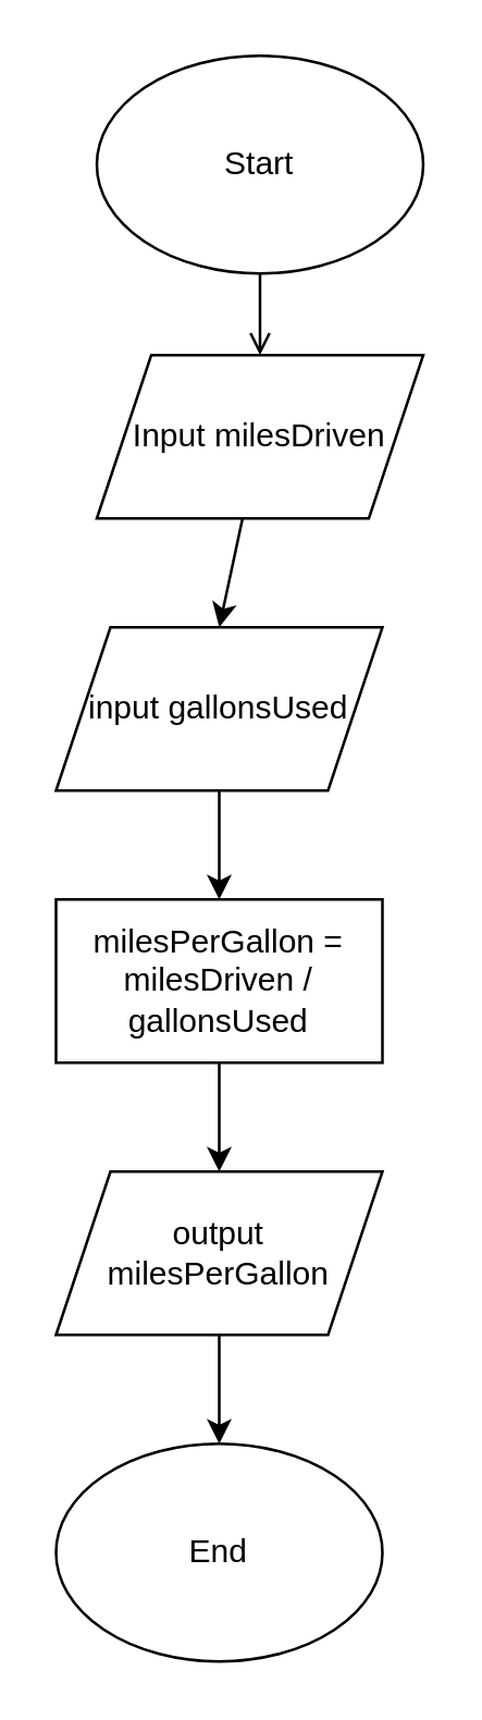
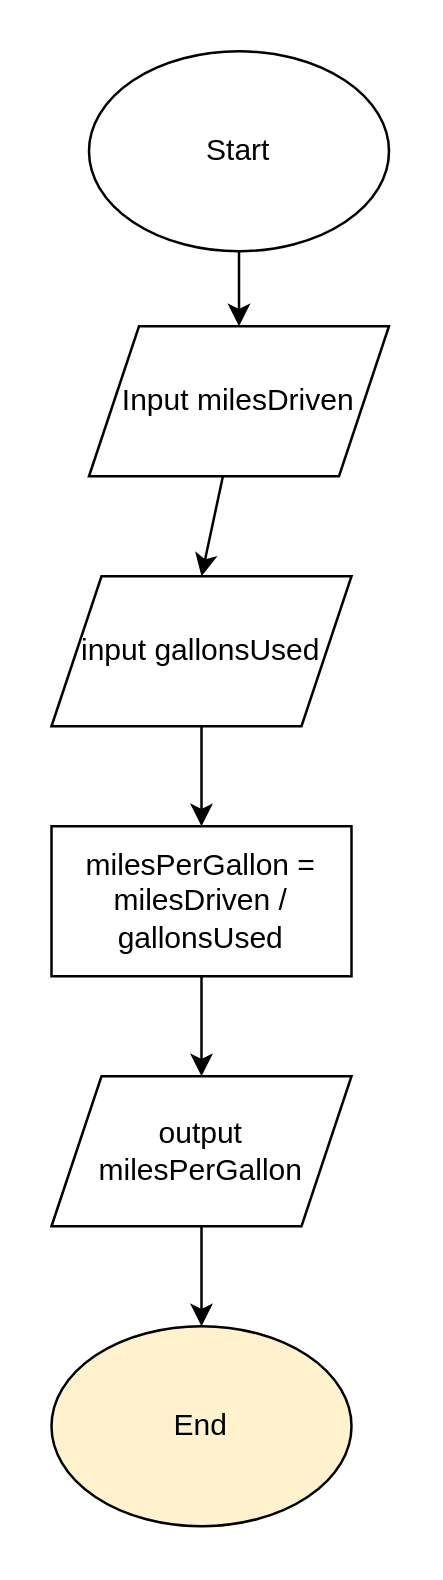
  <mxCell id="0" />
  <mxCell id="1" parent="0" />
  <mxCell id="2" value="Start" style="ellipse;whiteSpace=wrap;html=1;" vertex="1" parent="1"><mxGeometry x="35" y="20" width="120" height="80" as="geometry" /></mxCell>
  <mxCell id="3" value="Input milesDriven" style="shape=parallelogram;perimeter=parallelogramPerimeter;whiteSpace=wrap;html=1;fixedSize=1;" vertex="1" parent="1"><mxGeometry x="35" y="130" width="120" height="60" as="geometry" /></mxCell>
  <mxCell id="4" value="input gallonsUsed" style="shape=parallelogram;perimeter=parallelogramPerimeter;whiteSpace=wrap;html=1;fixedSize=1;" vertex="1" parent="1"><mxGeometry x="20" y="230" width="120" height="60" as="geometry" /></mxCell>
  <mxCell id="5" value="milesPerGallon = milesDriven / gallonsUsed" style="rounded=0;whiteSpace=wrap;html=1;" vertex="1" parent="1"><mxGeometry x="20" y="330" width="120" height="60" as="geometry" /></mxCell>
  <mxCell id="6" value="" style="endArrow=classic;html=1;rounded=0;" edge="1" parent="1" source="3"><mxGeometry width="50" height="50" relative="1" as="geometry"><mxPoint x="80" y="270" as="sourcePoint" /><mxPoint x="80" y="230" as="targetPoint" /></mxGeometry></mxCell>
  <mxCell id="7" value="" style="endArrow=classic;html=1;rounded=0;" edge="1" parent="1" source="4"><mxGeometry width="50" height="50" relative="1" as="geometry"><mxPoint x="80" y="390" as="sourcePoint" /><mxPoint x="80" y="330" as="targetPoint" /></mxGeometry></mxCell>
- <mxCell id="8" value="" style="endArrow=open;html=1;rounded=0;entryX=0.5;entryY=0;entryDx=0;entryDy=0;" edge="1" parent="1" source="2" target="3"><mxGeometry width="50" height="50" relative="1" as="geometry"><mxPoint x="80" y="150" as="sourcePoint" /><mxPoint x="80" y="170.711" as="targetPoint" /></mxGeometry></mxCell>
+ <mxCell id="8" value="" style="endArrow=classic;html=1;rounded=0;entryX=0.5;entryY=0;entryDx=0;entryDy=0;" edge="1" parent="1" source="2" target="3"><mxGeometry width="50" height="50" relative="1" as="geometry"><mxPoint x="80" y="150" as="sourcePoint" /><mxPoint x="80" y="170.711" as="targetPoint" /></mxGeometry></mxCell>
  <mxCell id="9" value="output milesPerGallon" style="shape=parallelogram;perimeter=parallelogramPerimeter;whiteSpace=wrap;html=1;fixedSize=1;" vertex="1" parent="1"><mxGeometry x="20" y="430" width="120" height="60" as="geometry" /></mxCell>
  <mxCell id="10" value="" style="endArrow=classic;html=1;rounded=0;" edge="1" parent="1" source="5"><mxGeometry width="50" height="50" relative="1" as="geometry"><mxPoint x="80" y="440" as="sourcePoint" /><mxPoint x="80" y="430" as="targetPoint" /></mxGeometry></mxCell>
- <mxCell id="11" value="End" style="ellipse;whiteSpace=wrap;html=1;" vertex="1" parent="1"><mxGeometry x="20" y="530" width="120" height="80" as="geometry" /></mxCell>
+ <mxCell id="11" value="End" style="ellipse;whiteSpace=wrap;html=1;fillColor=#fff2cc;" vertex="1" parent="1"><mxGeometry x="20" y="530" width="120" height="80" as="geometry" /></mxCell>
  <mxCell id="12" value="" style="endArrow=classic;html=1;rounded=0;" edge="1" parent="1" source="9"><mxGeometry width="50" height="50" relative="1" as="geometry"><mxPoint x="80" y="540" as="sourcePoint" /><mxPoint x="80" y="530" as="targetPoint" /></mxGeometry></mxCell>
